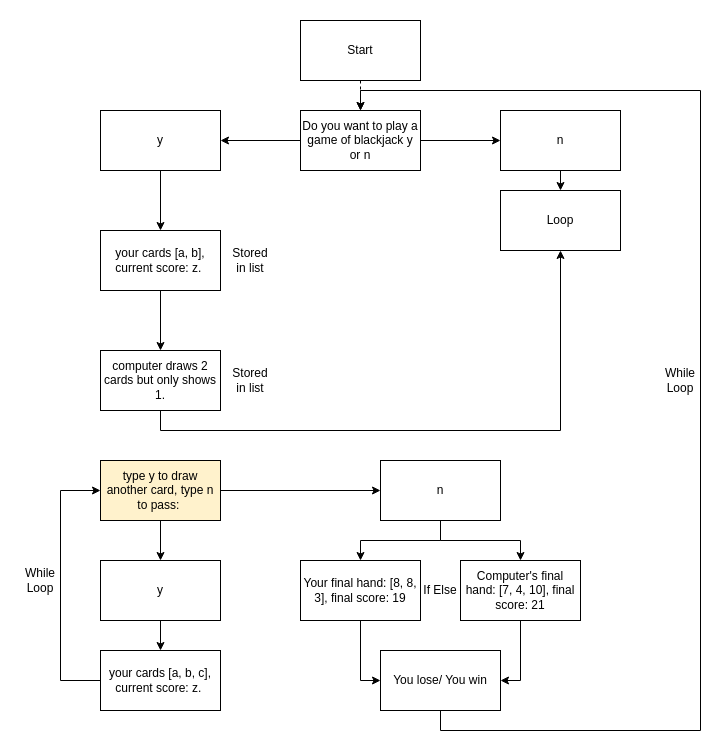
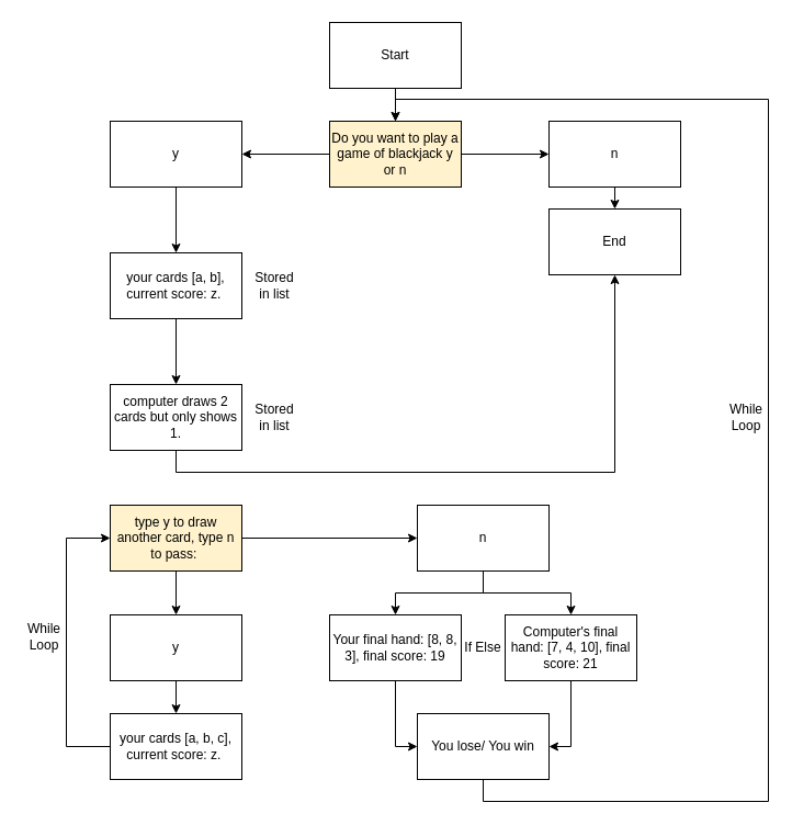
  <mxCell id="0" />
  <mxCell id="1" parent="0" />
  <mxCell id="2" style="edgeStyle=orthogonalEdgeStyle;rounded=0;orthogonalLoop=1;jettySize=auto;html=1;exitX=0;exitY=0.5;exitDx=0;exitDy=0;entryX=1;entryY=0.5;entryDx=0;entryDy=0;" edge="1" parent="1" source="4" target="10"><mxGeometry relative="1" as="geometry" /></mxCell>
  <mxCell id="3" style="edgeStyle=orthogonalEdgeStyle;rounded=0;orthogonalLoop=1;jettySize=auto;html=1;exitX=1;exitY=0.5;exitDx=0;exitDy=0;entryX=0;entryY=0.5;entryDx=0;entryDy=0;" edge="1" parent="1" source="4" target="8"><mxGeometry relative="1" as="geometry" /></mxCell>
- <mxCell id="4" value="Do you want to play a game of blackjack y or n" style="rounded=0;whiteSpace=wrap;html=1;" vertex="1" parent="1"><mxGeometry x="300" y="110" width="120" height="60" as="geometry" /></mxCell>
- <mxCell id="5" value="" style="edgeStyle=orthogonalEdgeStyle;rounded=0;orthogonalLoop=1;jettySize=auto;html=1;dashed=1;" edge="1" parent="1" source="6" target="4"><mxGeometry relative="1" as="geometry" /></mxCell>
+ <mxCell id="4" value="Do you want to play a game of blackjack y or n" style="rounded=0;whiteSpace=wrap;html=1;fillColor=#fff2cc;" vertex="1" parent="1"><mxGeometry x="300" y="110" width="120" height="60" as="geometry" /></mxCell>
+ <mxCell id="5" value="" style="edgeStyle=orthogonalEdgeStyle;rounded=0;orthogonalLoop=1;jettySize=auto;html=1;" edge="1" parent="1" source="6" target="4"><mxGeometry relative="1" as="geometry" /></mxCell>
  <mxCell id="6" value="Start" style="rounded=0;whiteSpace=wrap;html=1;" vertex="1" parent="1"><mxGeometry x="300" y="20" width="120" height="60" as="geometry" /></mxCell>
  <mxCell id="7" style="edgeStyle=orthogonalEdgeStyle;rounded=0;orthogonalLoop=1;jettySize=auto;html=1;exitX=0.5;exitY=1;exitDx=0;exitDy=0;entryX=0.5;entryY=0;entryDx=0;entryDy=0;" edge="1" parent="1" source="8" target="11"><mxGeometry relative="1" as="geometry" /></mxCell>
  <mxCell id="8" value="n" style="rounded=0;whiteSpace=wrap;html=1;" vertex="1" parent="1"><mxGeometry x="500" y="110" width="120" height="60" as="geometry" /></mxCell>
  <mxCell id="9" style="edgeStyle=orthogonalEdgeStyle;rounded=0;orthogonalLoop=1;jettySize=auto;html=1;exitX=0.5;exitY=1;exitDx=0;exitDy=0;" edge="1" parent="1" source="10" target="13"><mxGeometry relative="1" as="geometry" /></mxCell>
  <mxCell id="10" value="y" style="rounded=0;whiteSpace=wrap;html=1;" vertex="1" parent="1"><mxGeometry x="100" y="110" width="120" height="60" as="geometry" /></mxCell>
- <mxCell id="11" value="Loop" style="rounded=0;whiteSpace=wrap;html=1;" vertex="1" parent="1"><mxGeometry x="500" y="190" width="120" height="60" as="geometry" /></mxCell>
+ <mxCell id="11" value="End" style="rounded=0;whiteSpace=wrap;html=1;" vertex="1" parent="1"><mxGeometry x="500" y="190" width="120" height="60" as="geometry" /></mxCell>
  <mxCell id="12" style="edgeStyle=orthogonalEdgeStyle;rounded=0;orthogonalLoop=1;jettySize=auto;html=1;exitX=0.5;exitY=1;exitDx=0;exitDy=0;entryX=0.5;entryY=0;entryDx=0;entryDy=0;" edge="1" parent="1" source="13" target="15"><mxGeometry relative="1" as="geometry" /></mxCell>
  <mxCell id="13" value="your cards [a, b], current score: z.&amp;nbsp;" style="rounded=0;whiteSpace=wrap;html=1;" vertex="1" parent="1"><mxGeometry x="100" y="230" width="120" height="60" as="geometry" /></mxCell>
  <mxCell id="14" style="edgeStyle=orthogonalEdgeStyle;rounded=0;orthogonalLoop=1;jettySize=auto;html=1;exitX=0.5;exitY=1;exitDx=0;exitDy=0;" edge="1" parent="1" source="15" target="11"><mxGeometry relative="1" as="geometry" /></mxCell>
  <mxCell id="15" value="computer draws 2 cards but only shows 1." style="rounded=0;whiteSpace=wrap;html=1;" vertex="1" parent="1"><mxGeometry x="100" y="350" width="120" height="60" as="geometry" /></mxCell>
  <mxCell id="16" style="edgeStyle=orthogonalEdgeStyle;rounded=0;orthogonalLoop=1;jettySize=auto;html=1;exitX=1;exitY=0.5;exitDx=0;exitDy=0;entryX=0;entryY=0.5;entryDx=0;entryDy=0;" edge="1" parent="1" source="18" target="23"><mxGeometry relative="1" as="geometry" /></mxCell>
  <mxCell id="17" style="edgeStyle=orthogonalEdgeStyle;rounded=0;orthogonalLoop=1;jettySize=auto;html=1;exitX=0.5;exitY=1;exitDx=0;exitDy=0;entryX=0.5;entryY=0;entryDx=0;entryDy=0;" edge="1" parent="1" source="18" target="25"><mxGeometry relative="1" as="geometry" /></mxCell>
  <mxCell id="18" value="type y to draw another card, type n to pass:&amp;nbsp;" style="rounded=0;whiteSpace=wrap;html=1;fillColor=#fff2cc;" vertex="1" parent="1"><mxGeometry x="100" y="460" width="120" height="60" as="geometry" /></mxCell>
  <mxCell id="19" style="edgeStyle=orthogonalEdgeStyle;rounded=0;orthogonalLoop=1;jettySize=auto;html=1;exitX=0;exitY=0.5;exitDx=0;exitDy=0;entryX=0;entryY=0.5;entryDx=0;entryDy=0;" edge="1" parent="1" source="20" target="18"><mxGeometry relative="1" as="geometry"><mxPoint x="60" y="490" as="targetPoint" /><Array as="points"><mxPoint x="60" y="680" /><mxPoint x="60" y="490" /></Array></mxGeometry></mxCell>
  <mxCell id="20" value="&lt;span&gt;your cards [a, b, c], current score: z.&amp;nbsp;&lt;/span&gt;" style="rounded=0;whiteSpace=wrap;html=1;" vertex="1" parent="1"><mxGeometry x="100" y="650" width="120" height="60" as="geometry" /></mxCell>
  <mxCell id="21" style="edgeStyle=orthogonalEdgeStyle;rounded=0;orthogonalLoop=1;jettySize=auto;html=1;exitX=0.5;exitY=1;exitDx=0;exitDy=0;entryX=0.5;entryY=0;entryDx=0;entryDy=0;" edge="1" parent="1" source="23" target="27"><mxGeometry relative="1" as="geometry" /></mxCell>
  <mxCell id="22" style="edgeStyle=orthogonalEdgeStyle;rounded=0;orthogonalLoop=1;jettySize=auto;html=1;entryX=0.5;entryY=0;entryDx=0;entryDy=0;" edge="1" parent="1" source="23" target="29"><mxGeometry relative="1" as="geometry" /></mxCell>
  <mxCell id="23" value="n" style="rounded=0;whiteSpace=wrap;html=1;" vertex="1" parent="1"><mxGeometry x="380" y="460" width="120" height="60" as="geometry" /></mxCell>
  <mxCell id="24" style="edgeStyle=orthogonalEdgeStyle;rounded=0;orthogonalLoop=1;jettySize=auto;html=1;exitX=0.5;exitY=1;exitDx=0;exitDy=0;entryX=0.5;entryY=0;entryDx=0;entryDy=0;" edge="1" parent="1" source="25" target="20"><mxGeometry relative="1" as="geometry" /></mxCell>
  <mxCell id="25" value="y" style="rounded=0;whiteSpace=wrap;html=1;" vertex="1" parent="1"><mxGeometry x="100" y="560" width="120" height="60" as="geometry" /></mxCell>
  <mxCell id="26" style="edgeStyle=orthogonalEdgeStyle;rounded=0;orthogonalLoop=1;jettySize=auto;html=1;exitX=0.5;exitY=1;exitDx=0;exitDy=0;entryX=0;entryY=0.5;entryDx=0;entryDy=0;" edge="1" parent="1" source="27" target="31"><mxGeometry relative="1" as="geometry" /></mxCell>
  <mxCell id="27" value="Your final hand: [8, 8, 3], final score: 19" style="rounded=0;whiteSpace=wrap;html=1;" vertex="1" parent="1"><mxGeometry x="300" y="560" width="120" height="60" as="geometry" /></mxCell>
  <mxCell id="28" style="edgeStyle=orthogonalEdgeStyle;rounded=0;orthogonalLoop=1;jettySize=auto;html=1;exitX=0.5;exitY=1;exitDx=0;exitDy=0;entryX=1;entryY=0.5;entryDx=0;entryDy=0;" edge="1" parent="1" source="29" target="31"><mxGeometry relative="1" as="geometry" /></mxCell>
  <mxCell id="29" value="Computer's final hand: [7, 4, 10], final score: 21" style="rounded=0;whiteSpace=wrap;html=1;" vertex="1" parent="1"><mxGeometry x="460" y="560" width="120" height="60" as="geometry" /></mxCell>
  <mxCell id="30" style="edgeStyle=orthogonalEdgeStyle;rounded=0;orthogonalLoop=1;jettySize=auto;html=1;exitX=0.5;exitY=1;exitDx=0;exitDy=0;entryX=0.5;entryY=0;entryDx=0;entryDy=0;" edge="1" parent="1" source="31" target="4"><mxGeometry relative="1" as="geometry"><Array as="points"><mxPoint x="440" y="730" /><mxPoint x="700" y="730" /><mxPoint x="700" y="90" /><mxPoint x="360" y="90" /></Array></mxGeometry></mxCell>
  <mxCell id="31" value="You lose/ You win" style="rounded=0;whiteSpace=wrap;html=1;" vertex="1" parent="1"><mxGeometry x="380" y="650" width="120" height="60" as="geometry" /></mxCell>
  <mxCell id="32" value="While Loop" style="text;html=1;strokeColor=none;fillColor=none;align=center;verticalAlign=middle;whiteSpace=wrap;rounded=0;" vertex="1" parent="1"><mxGeometry x="660" y="370" width="40" height="20" as="geometry" /></mxCell>
  <mxCell id="33" value="Stored in list" style="text;html=1;strokeColor=none;fillColor=none;align=center;verticalAlign=middle;whiteSpace=wrap;rounded=0;" vertex="1" parent="1"><mxGeometry x="230" y="250" width="40" height="20" as="geometry" /></mxCell>
  <mxCell id="34" value="Stored in list" style="text;html=1;strokeColor=none;fillColor=none;align=center;verticalAlign=middle;whiteSpace=wrap;rounded=0;" vertex="1" parent="1"><mxGeometry x="230" y="370" width="40" height="20" as="geometry" /></mxCell>
  <mxCell id="35" value="While Loop" style="text;html=1;strokeColor=none;fillColor=none;align=center;verticalAlign=middle;whiteSpace=wrap;rounded=0;" vertex="1" parent="1"><mxGeometry y="570" width="40" height="20" as="geometry" x="20" /></mxCell>
  <mxCell id="36" value="If Else" style="text;html=1;strokeColor=none;fillColor=none;align=center;verticalAlign=middle;whiteSpace=wrap;rounded=0;" vertex="1" parent="1"><mxGeometry x="420" y="580" width="40" height="20" as="geometry" /></mxCell>
